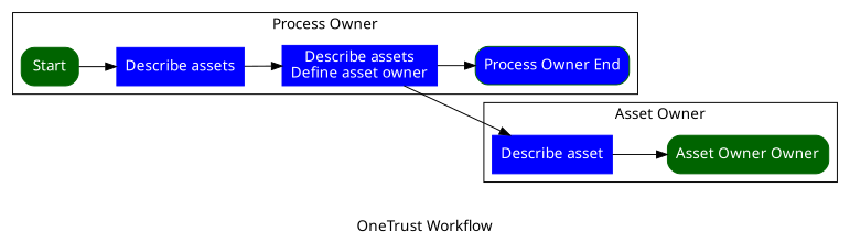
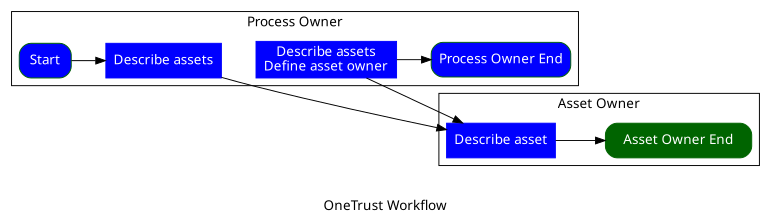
  digraph {
    fontname=Verdana
    label="OneTrust Workflow"
    rankdir=LR
    node [color=darkgreen fontcolor=white fontname=Verdana shape=box style="rounded,filled"]
-   n1 [label=Start]
+   n1 [label=Start fillcolor=blue]
    n2 [color=blue label="Describe assets" style=filled]
    n3 [color=blue label="Describe assets\nDefine asset owner" style=filled]
    n4 [fillcolor=blue label="Process Owner End"]
    n5 [color=blue label="Describe asset" style=filled]
-   n6 [label="Asset Owner Owner"]
+   n6 [label="Asset Owner End"]
    subgraph cluster_1 {
      label="Process Owner"
      n1
      n2
      n3
      n4
    }
    subgraph cluster_2 {
      label="Asset Owner"
      n5
      n6
    }
    n1 -> n2
-   n2 -> n3
+   n2 -> n5
    n3 -> n4
    n3 -> n5
    n5 -> n6
  }
